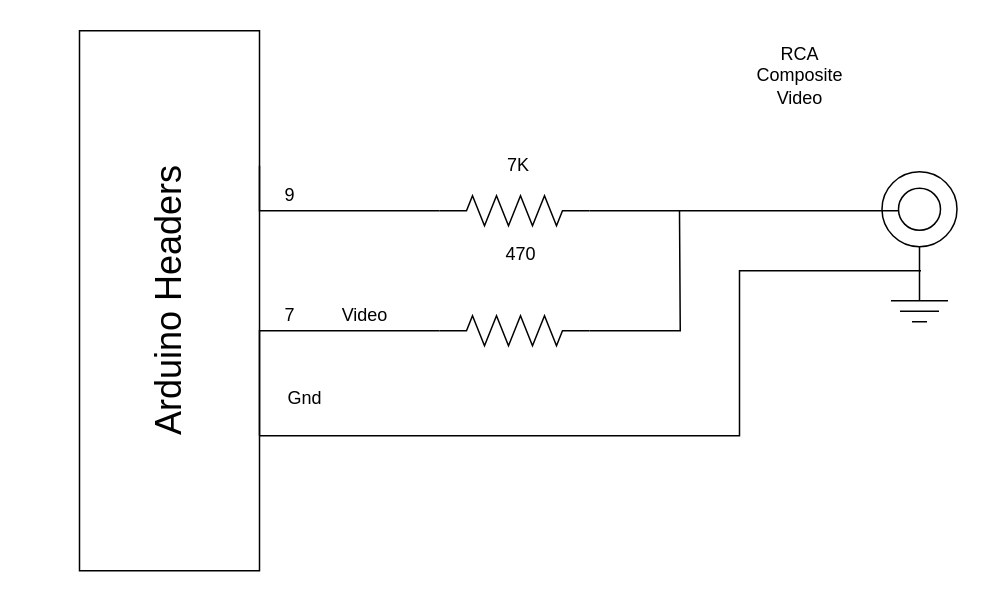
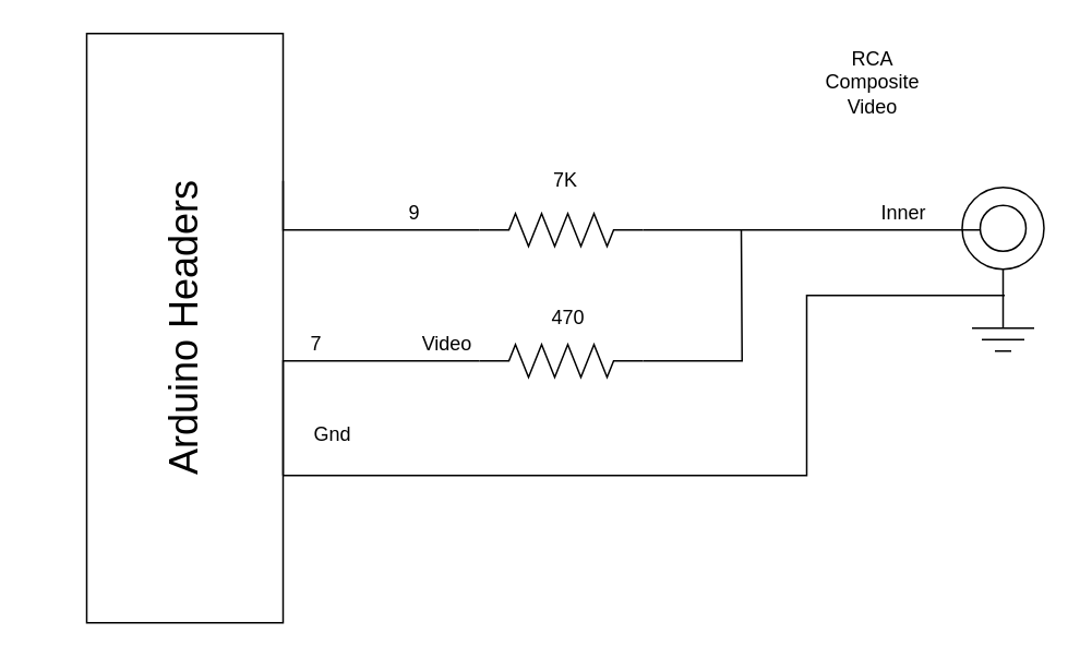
  <mxCell id="0" />
  <mxCell id="1" parent="0" />
  <mxCell id="2" value="" style="rounded=0;whiteSpace=wrap;html=1;" parent="1" vertex="1"><mxGeometry x="52.5" y="20" width="120" height="360" as="geometry" /></mxCell>
  <mxCell id="3" value="&lt;font style=&quot;font-size: 24px&quot;&gt;Arduino Headers&lt;/font&gt;" style="text;html=1;strokeColor=none;fillColor=none;align=center;verticalAlign=middle;whiteSpace=wrap;rounded=0;rotation=-90;" parent="1" vertex="1"><mxGeometry x="20" y="190" width="185" height="20" as="geometry" /></mxCell>
- <mxCell id="4" value="Video" style="text;html=1;strokeColor=none;fillColor=none;align=center;verticalAlign=middle;whiteSpace=wrap;rounded=0;" parent="1" vertex="1"><mxGeometry x="222.5" y="200" width="40" height="20" as="geometry" /></mxCell>
- <mxCell id="5" value="9" style="text;html=1;strokeColor=none;fillColor=none;align=center;verticalAlign=middle;whiteSpace=wrap;rounded=0;" parent="1" vertex="1"><mxGeometry x="172.5" y="120" width="40" height="20" as="geometry" /></mxCell>
+ <mxCell id="4" value="Video" style="text;html=1;strokeColor=none;fillColor=none;align=center;verticalAlign=middle;whiteSpace=wrap;rounded=0;" parent="1" vertex="1"><mxGeometry x="252.5" y="200" width="40" height="20" as="geometry" /></mxCell>
+ <mxCell id="5" value="9" style="text;html=1;strokeColor=none;fillColor=none;align=center;verticalAlign=middle;whiteSpace=wrap;rounded=0;" parent="1" vertex="1"><mxGeometry x="232.5" y="120" width="40" height="20" as="geometry" /></mxCell>
  <mxCell id="6" value="" style="pointerEvents=1;verticalLabelPosition=bottom;shadow=0;dashed=0;align=center;html=1;verticalAlign=top;shape=mxgraph.electrical.resistors.resistor_2;" parent="1" vertex="1"><mxGeometry x="292.5" y="130" width="100" height="20" as="geometry" /></mxCell>
  <mxCell id="7" style="edgeStyle=orthogonalEdgeStyle;rounded=0;orthogonalLoop=1;jettySize=auto;html=1;exitX=1;exitY=0.5;exitDx=0;exitDy=0;exitPerimeter=0;endArrow=none;endFill=0;" parent="1" source="8" edge="1"><mxGeometry relative="1" as="geometry"><mxPoint x="452.5" y="140" as="targetPoint" /></mxGeometry></mxCell>
  <mxCell id="8" value="" style="pointerEvents=1;verticalLabelPosition=bottom;shadow=0;dashed=0;align=center;html=1;verticalAlign=top;shape=mxgraph.electrical.resistors.resistor_2;" parent="1" vertex="1"><mxGeometry x="292.5" y="210" width="100" height="20" as="geometry" /></mxCell>
  <mxCell id="9" value="" style="pointerEvents=1;verticalLabelPosition=bottom;shadow=0;dashed=0;align=center;html=1;verticalAlign=top;shape=mxgraph.electrical.miscellaneous.shielded_jack_plug" parent="1" vertex="1"><mxGeometry x="587.5" y="114" width="50" height="100" as="geometry" /></mxCell>
  <mxCell id="10" style="edgeStyle=orthogonalEdgeStyle;rounded=0;orthogonalLoop=1;jettySize=auto;html=1;exitX=1;exitY=0.25;exitDx=0;exitDy=0;entryX=0;entryY=0.5;entryDx=0;entryDy=0;entryPerimeter=0;endArrow=none;endFill=0;" parent="1" source="2" target="6" edge="1"><mxGeometry relative="1" as="geometry"><Array as="points"><mxPoint x="172.5" y="140" /></Array></mxGeometry></mxCell>
  <mxCell id="11" style="edgeStyle=orthogonalEdgeStyle;rounded=0;orthogonalLoop=1;jettySize=auto;html=1;exitX=1;exitY=0.75;exitDx=0;exitDy=0;entryX=0;entryY=0.5;entryDx=0;entryDy=0;entryPerimeter=0;endArrow=none;endFill=0;" parent="1" source="2" target="8" edge="1"><mxGeometry relative="1" as="geometry"><Array as="points"><mxPoint x="172.5" y="220" /></Array></mxGeometry></mxCell>
  <mxCell id="12" style="edgeStyle=orthogonalEdgeStyle;rounded=0;orthogonalLoop=1;jettySize=auto;html=1;exitX=1;exitY=0.5;exitDx=0;exitDy=0;exitPerimeter=0;entryX=0.22;entryY=0.26;entryDx=0;entryDy=0;entryPerimeter=0;endArrow=none;endFill=0;" parent="1" source="6" target="9" edge="1"><mxGeometry relative="1" as="geometry" /></mxCell>
  <mxCell id="13" style="edgeStyle=orthogonalEdgeStyle;rounded=0;orthogonalLoop=1;jettySize=auto;html=1;exitX=1;exitY=0.75;exitDx=0;exitDy=0;entryX=0.52;entryY=0.66;entryDx=0;entryDy=0;entryPerimeter=0;endArrow=none;endFill=0;" parent="1" source="2" target="9" edge="1"><mxGeometry relative="1" as="geometry"><Array as="points"><mxPoint x="492.5" y="290" /><mxPoint x="492.5" y="180" /></Array></mxGeometry></mxCell>
  <mxCell id="14" value="7" style="text;html=1;strokeColor=none;fillColor=none;align=center;verticalAlign=middle;whiteSpace=wrap;rounded=0;" parent="1" vertex="1"><mxGeometry x="172.5" y="200" width="40" height="20" as="geometry" /></mxCell>
  <mxCell id="15" value="Gnd" style="text;html=1;strokeColor=none;fillColor=none;align=center;verticalAlign=middle;whiteSpace=wrap;rounded=0;" parent="1" vertex="1"><mxGeometry x="182.5" y="255" width="40" height="20" as="geometry" /></mxCell>
  <mxCell id="16" value="7K&amp;nbsp;" style="text;html=1;strokeColor=none;fillColor=none;align=center;verticalAlign=middle;whiteSpace=wrap;rounded=0;" parent="1" vertex="1"><mxGeometry x="326.5" y="100" width="40" height="20" as="geometry" /></mxCell>
- <mxCell id="17" value="470" style="text;html=1;strokeColor=none;fillColor=none;align=center;verticalAlign=middle;whiteSpace=wrap;rounded=0;" parent="1" vertex="1"><mxGeometry x="326.5" y="159" width="40" height="20" as="geometry" /></mxCell>
+ <mxCell id="17" value="470" style="text;html=1;strokeColor=none;fillColor=none;align=center;verticalAlign=middle;whiteSpace=wrap;rounded=0;" parent="1" vertex="1"><mxGeometry x="326.5" y="184" width="40" height="20" as="geometry" /></mxCell>
  <mxCell id="18" value="RCA Composite&lt;div&gt;Video&lt;/div&gt;" style="text;html=1;strokeColor=none;fillColor=none;align=center;verticalAlign=middle;whiteSpace=wrap;rounded=0;" parent="1" vertex="1"><mxGeometry x="512.5" y="40" width="40" height="20" as="geometry" /></mxCell>
+ <mxCell id="19" value="Inner" style="text;html=1;strokeColor=none;fillColor=none;align=center;verticalAlign=middle;whiteSpace=wrap;rounded=0;" parent="1" vertex="1"><mxGeometry x="532" y="120" width="40" height="20" as="geometry" /></mxCell>
